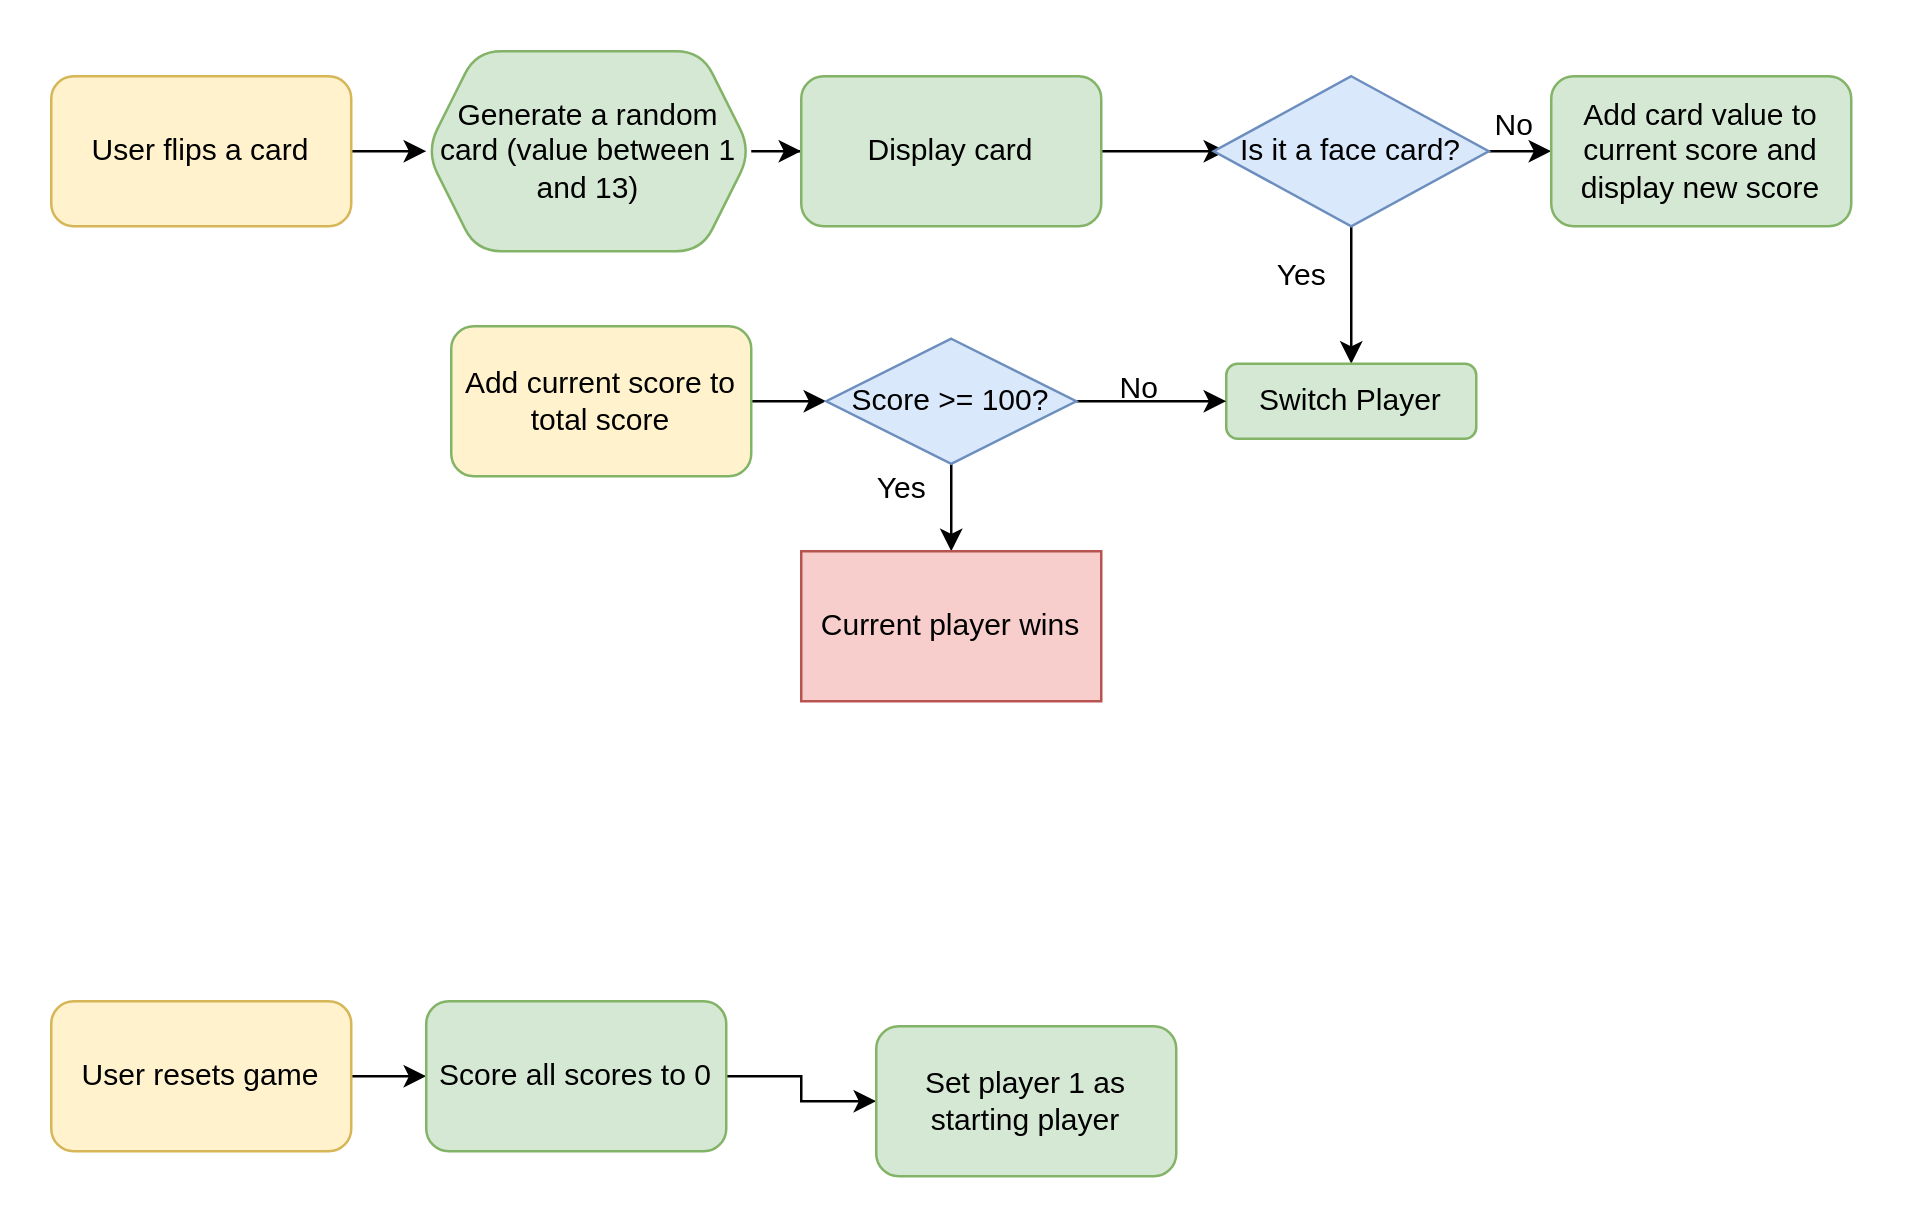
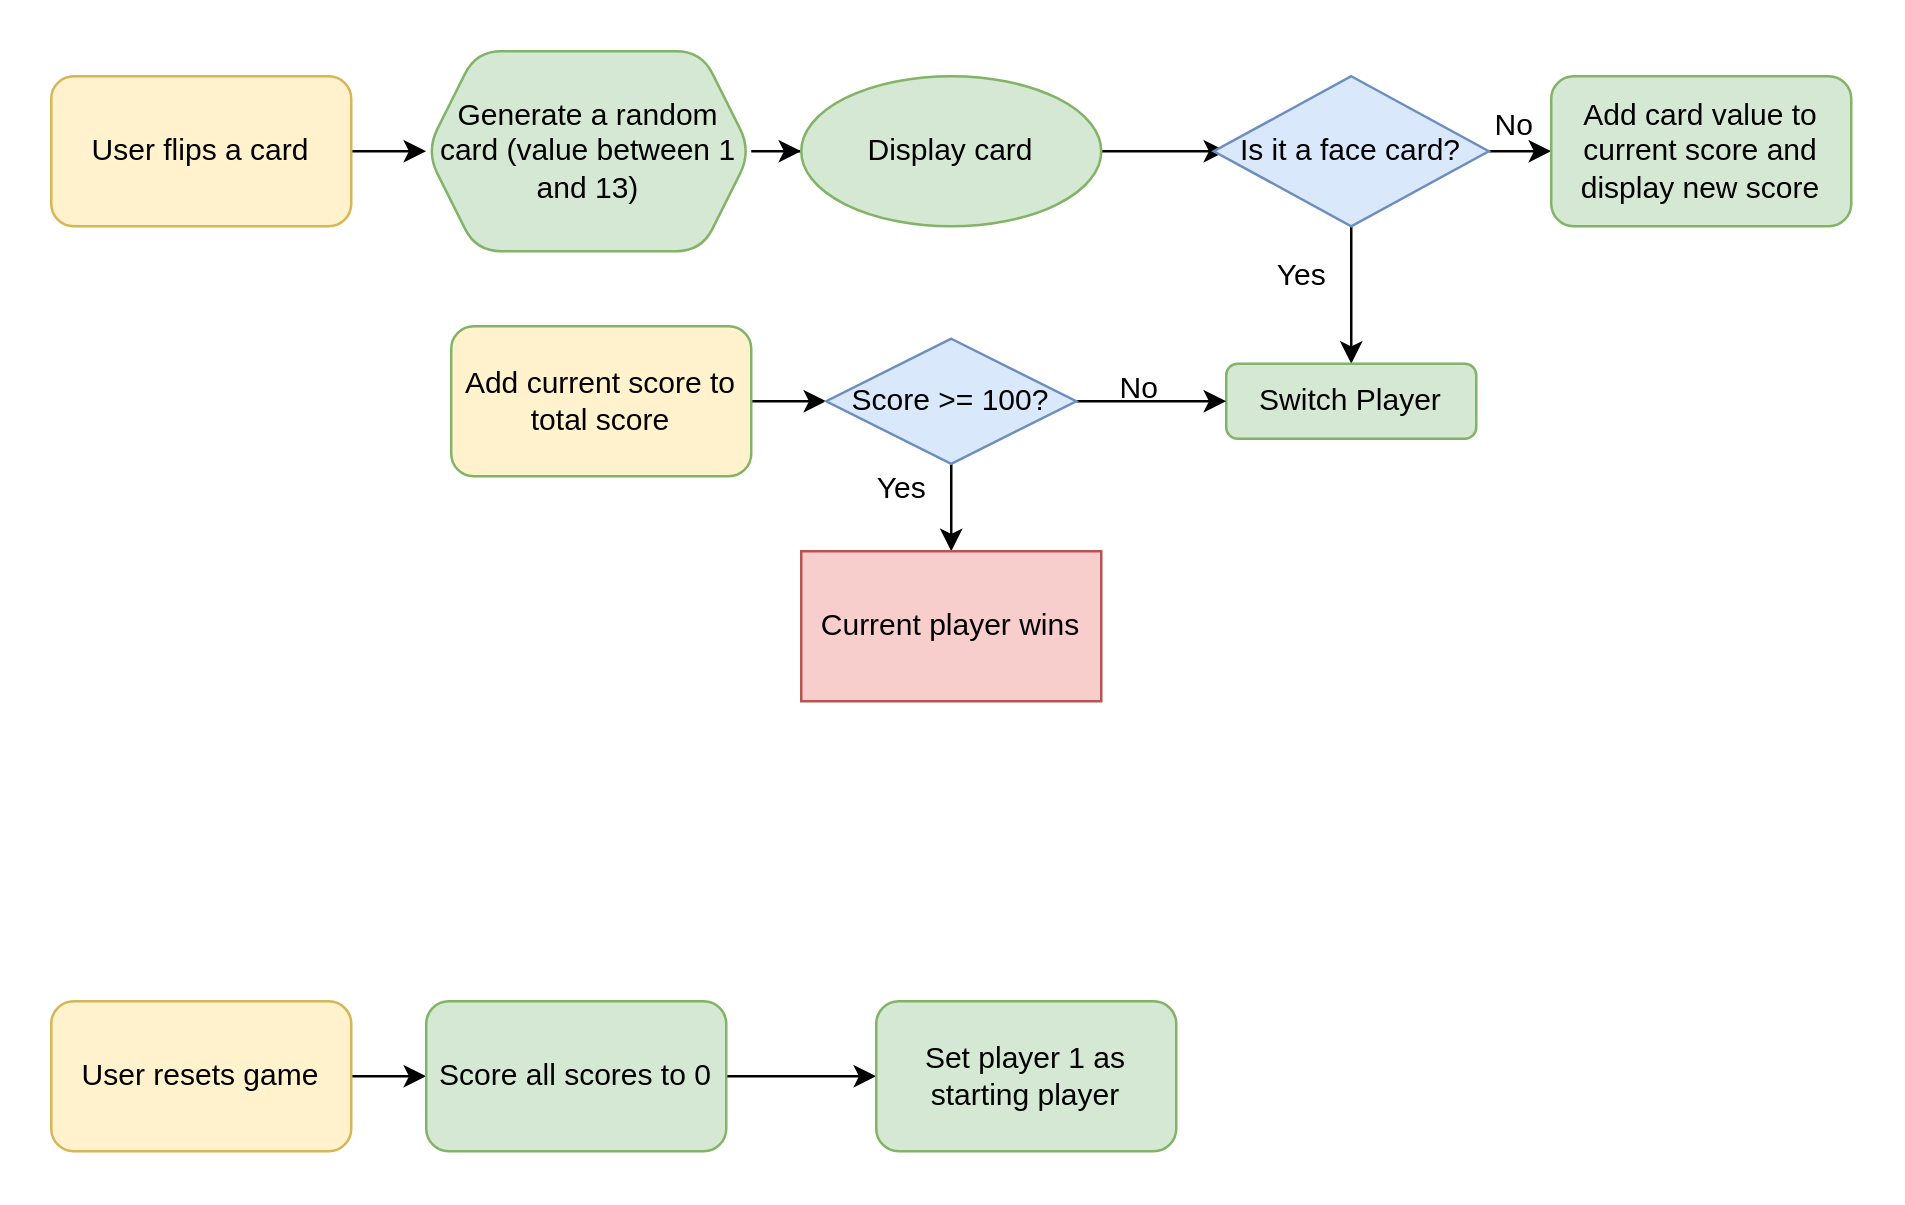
  <mxCell id="0" />
  <mxCell id="1" parent="0" />
  <mxCell id="2" value="" style="edgeStyle=orthogonalEdgeStyle;rounded=0;orthogonalLoop=1;jettySize=auto;html=1;exitX=1;exitY=0.5;exitDx=0;exitDy=0;" edge="1" parent="1" source="3" target="5"><mxGeometry relative="1" as="geometry"><mxPoint x="170" y="60" as="sourcePoint" /></mxGeometry></mxCell>
  <mxCell id="3" value="User flips a card" style="rounded=1;whiteSpace=wrap;html=1;fillColor=#fff2cc;strokeColor=#d6b656;" vertex="1" parent="1"><mxGeometry x="20" y="30" width="120" height="60" as="geometry" /></mxCell>
  <mxCell id="4" value="" style="edgeStyle=orthogonalEdgeStyle;rounded=0;orthogonalLoop=1;jettySize=auto;html=1;" edge="1" parent="1" source="5" target="7"><mxGeometry relative="1" as="geometry" /></mxCell>
  <mxCell id="5" value="Generate a random card (value between 1 and 13)" style="shape=hexagon;perimeter=hexagonPerimeter2;whiteSpace=wrap;html=1;fixedSize=1;fillColor=#d5e8d4;strokeColor=#82b366;rounded=1;shadow=0;" vertex="1" parent="1"><mxGeometry x="170" y="20" width="130" height="80" as="geometry" /></mxCell>
  <mxCell id="6" value="" style="edgeStyle=orthogonalEdgeStyle;rounded=0;orthogonalLoop=1;jettySize=auto;html=1;" edge="1" parent="1" source="7"><mxGeometry relative="1" as="geometry"><mxPoint x="490" y="60" as="targetPoint" /></mxGeometry></mxCell>
- <mxCell id="7" value="Display card" style="whiteSpace=wrap;html=1;fillColor=#d5e8d4;strokeColor=#82b366;rounded=1;shadow=0;" vertex="1" parent="1"><mxGeometry x="320" y="30" width="120" height="60" as="geometry" /></mxCell>
+ <mxCell id="7" value="Display card" style="ellipse;whiteSpace=wrap;html=1;fillColor=#d5e8d4;strokeColor=#82b366;shadow=0;" vertex="1" parent="1"><mxGeometry x="320" y="30" width="120" height="60" as="geometry" /></mxCell>
  <mxCell id="8" value="" style="edgeStyle=orthogonalEdgeStyle;rounded=0;orthogonalLoop=1;jettySize=auto;html=1;" edge="1" parent="1" source="10" target="11"><mxGeometry relative="1" as="geometry" /></mxCell>
  <mxCell id="9" value="" style="edgeStyle=orthogonalEdgeStyle;rounded=0;orthogonalLoop=1;jettySize=auto;html=1;" edge="1" parent="1" source="10" target="13"><mxGeometry relative="1" as="geometry" /></mxCell>
  <mxCell id="10" value="Is it a face card?" style="rhombus;whiteSpace=wrap;html=1;fillColor=#dae8fc;strokeColor=#6c8ebf;rounded=0;shadow=0;" vertex="1" parent="1"><mxGeometry x="485" y="30" width="110" height="60" as="geometry" /></mxCell>
  <mxCell id="11" value="Switch Player" style="whiteSpace=wrap;html=1;fillColor=#d5e8d4;strokeColor=#82b366;rounded=1;shadow=0;" vertex="1" parent="1"><mxGeometry x="490" y="145" width="100" height="30" as="geometry" /></mxCell>
  <mxCell id="12" value="Yes" style="text;html=1;align=center;verticalAlign=middle;resizable=0;points=[];autosize=1;strokeColor=none;fillColor=none;" vertex="1" parent="1"><mxGeometry x="500" y="100" width="40" height="20" as="geometry" /></mxCell>
  <mxCell id="13" value="Add card value to current score and display new score" style="whiteSpace=wrap;html=1;fillColor=#d5e8d4;strokeColor=#82b366;rounded=1;shadow=0;" vertex="1" parent="1"><mxGeometry x="620" y="30" width="120" height="60" as="geometry" /></mxCell>
  <mxCell id="14" value="No" style="text;html=1;align=center;verticalAlign=middle;resizable=0;points=[];autosize=1;strokeColor=none;fillColor=none;" vertex="1" parent="1"><mxGeometry x="590" y="40" width="30" height="20" as="geometry" /></mxCell>
  <mxCell id="15" value="" style="edgeStyle=orthogonalEdgeStyle;rounded=0;orthogonalLoop=1;jettySize=auto;html=1;" edge="1" parent="1" source="16" target="19"><mxGeometry relative="1" as="geometry" /></mxCell>
  <mxCell id="16" value="Add current score to total score" style="whiteSpace=wrap;html=1;fillColor=#fff2cc;strokeColor=#82b366;rounded=1;shadow=0;" vertex="1" parent="1"><mxGeometry x="180" y="130" width="120" height="60" as="geometry" /></mxCell>
  <mxCell id="17" value="" style="edgeStyle=orthogonalEdgeStyle;rounded=0;orthogonalLoop=1;jettySize=auto;html=1;" edge="1" parent="1" source="19" target="11"><mxGeometry relative="1" as="geometry" /></mxCell>
  <mxCell id="18" value="" style="edgeStyle=orthogonalEdgeStyle;rounded=0;orthogonalLoop=1;jettySize=auto;html=1;" edge="1" parent="1" source="19" target="21"><mxGeometry relative="1" as="geometry" /></mxCell>
  <mxCell id="19" value="Score &amp;gt;= 100?" style="rhombus;whiteSpace=wrap;html=1;fillColor=#dae8fc;strokeColor=#6c8ebf;rounded=0;shadow=0;" vertex="1" parent="1"><mxGeometry x="330" y="135" width="100" height="50" as="geometry" /></mxCell>
  <mxCell id="20" value="No" style="text;html=1;align=center;verticalAlign=middle;resizable=0;points=[];autosize=1;strokeColor=none;fillColor=none;" vertex="1" parent="1"><mxGeometry x="440" y="145" width="30" height="20" as="geometry" /></mxCell>
  <mxCell id="21" value="Current player wins" style="square&#10;;whiteSpace=wrap;html=1;fillColor=#f8cecc;strokeColor=#b85450;rounded=0;shadow=0;" vertex="1" parent="1"><mxGeometry x="320" y="220" width="120" height="60" as="geometry" /></mxCell>
  <mxCell id="22" value="&lt;div&gt;Yes&lt;/div&gt;" style="text;html=1;align=center;verticalAlign=middle;resizable=0;points=[];autosize=1;strokeColor=none;fillColor=none;" vertex="1" parent="1"><mxGeometry x="340" y="185" width="40" height="20" as="geometry" /></mxCell>
  <mxCell id="23" value="" style="edgeStyle=orthogonalEdgeStyle;rounded=0;orthogonalLoop=1;jettySize=auto;html=1;" edge="1" parent="1" source="24" target="26"><mxGeometry relative="1" as="geometry" /></mxCell>
  <mxCell id="24" value="User resets game" style="rounded=1;whiteSpace=wrap;html=1;shadow=0;fillColor=#fff2cc;strokeColor=#d6b656;" vertex="1" parent="1"><mxGeometry x="20" y="400" width="120" height="60" as="geometry" /></mxCell>
  <mxCell id="25" value="" style="edgeStyle=orthogonalEdgeStyle;rounded=0;orthogonalLoop=1;jettySize=auto;html=1;" edge="1" parent="1" source="26" target="27"><mxGeometry relative="1" as="geometry" /></mxCell>
  <mxCell id="26" value="Score all scores to 0" style="rounded=1;whiteSpace=wrap;html=1;shadow=0;fillColor=#d5e8d4;strokeColor=#82b366;" vertex="1" parent="1"><mxGeometry x="170" y="400" width="120" height="60" as="geometry" /></mxCell>
- <mxCell id="27" value="Set player 1 as starting player" style="whiteSpace=wrap;html=1;fillColor=#d5e8d4;strokeColor=#82b366;rounded=1;shadow=0;" vertex="1" parent="1"><mxGeometry x="350" y="410" width="120" height="60" as="geometry" /></mxCell>
+ <mxCell id="27" value="Set player 1 as starting player" style="whiteSpace=wrap;html=1;fillColor=#d5e8d4;strokeColor=#82b366;rounded=1;shadow=0;" vertex="1" parent="1"><mxGeometry x="350" y="400" width="120" height="60" as="geometry" /></mxCell>
